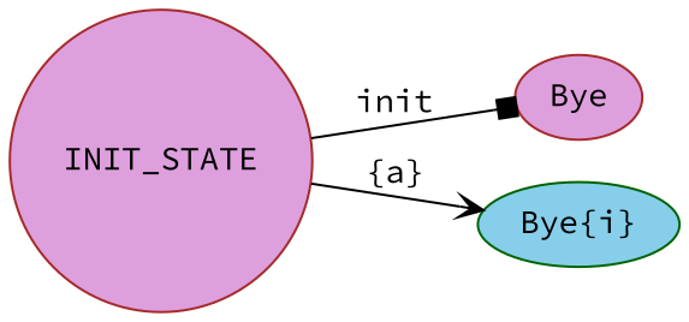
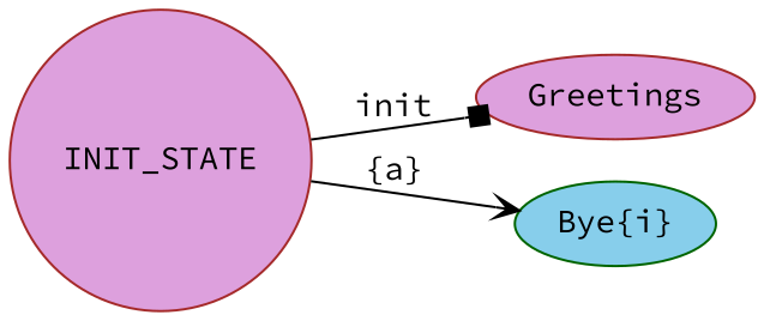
  digraph {
    fontname="Source Code Pro"
    rankdir=LR
    node [color=brown fillcolor=plum fontname="Source Code Pro" shape=ellipse style=filled]
    edge [fontname="Source Code Pro"]
    INIT_STATE [shape=circle]
-   n2 [label=Bye]
+   n2 [label=Greetings]
    n3 [color=darkgreen fillcolor=skyblue label="Bye{i}"]
    INIT_STATE -> n2 [arrowhead=box label=init]
    INIT_STATE -> n3 [arrowhead=vee label="{a}"]
  }
